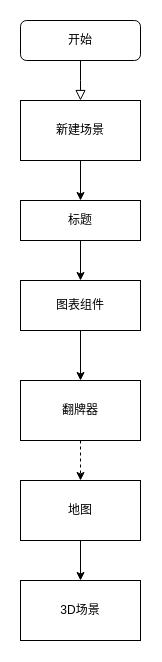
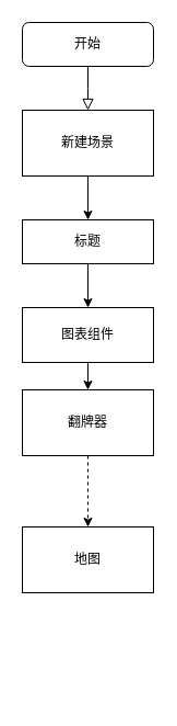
  <mxCell id="0" />
  <mxCell id="1" parent="0" />
  <mxCell id="2" value="" style="rounded=0;html=1;jettySize=auto;orthogonalLoop=1;fontSize=11;endArrow=block;endFill=0;endSize=8;strokeWidth=1;shadow=0;labelBackgroundColor=none;edgeStyle=orthogonalEdgeStyle;" parent="1" source="3" edge="1"><mxGeometry relative="1" as="geometry"><mxPoint x="80" y="100" as="targetPoint" /></mxGeometry></mxCell>
  <mxCell id="3" value="开始" style="rounded=1;whiteSpace=wrap;html=1;fontSize=12;glass=0;strokeWidth=1;shadow=0;" parent="1" vertex="1"><mxGeometry x="20" y="20" width="120" height="40" as="geometry" /></mxCell>
  <mxCell id="4" value="" style="edgeStyle=none;rounded=0;orthogonalLoop=1;jettySize=auto;html=1;entryX=0.5;entryY=0;entryDx=0;entryDy=0;" edge="1" parent="1" source="5" target="14"><mxGeometry relative="1" as="geometry" /></mxCell>
  <mxCell id="5" value="新建场景" style="rounded=0;whiteSpace=wrap;html=1;" vertex="1" parent="1"><mxGeometry x="20" y="100" width="120" height="60" as="geometry" /></mxCell>
  <mxCell id="6" style="edgeStyle=none;rounded=0;orthogonalLoop=1;jettySize=auto;html=1;entryX=0.5;entryY=0;entryDx=0;entryDy=0;" edge="1" parent="1" source="7" target="9"><mxGeometry relative="1" as="geometry" /></mxCell>
  <mxCell id="7" value="图表组件" style="rounded=0;whiteSpace=wrap;html=1;" vertex="1" parent="1"><mxGeometry x="20" y="280" width="120" height="50" as="geometry" /></mxCell>
  <mxCell id="8" value="" style="edgeStyle=none;rounded=0;orthogonalLoop=1;jettySize=auto;html=1;dashed=1;" edge="1" parent="1" source="9" target="11"><mxGeometry relative="1" as="geometry" /></mxCell>
- <mxCell id="9" value="翻牌器" style="rounded=0;whiteSpace=wrap;html=1;" vertex="1" parent="1"><mxGeometry x="20" y="380" width="120" height="60" as="geometry" /></mxCell>
- <mxCell id="10" value="" style="edgeStyle=none;rounded=0;orthogonalLoop=1;jettySize=auto;html=1;" edge="1" parent="1" source="11" target="12"><mxGeometry relative="1" as="geometry" /></mxCell>
+ <mxCell id="9" value="翻牌器" style="rounded=0;whiteSpace=wrap;html=1;" vertex="1" parent="1"><mxGeometry x="20" y="355" width="120" height="60" as="geometry" /></mxCell>
  <mxCell id="11" value="地图" style="rounded=0;whiteSpace=wrap;html=1;" vertex="1" parent="1"><mxGeometry x="20" y="480" width="120" height="60" as="geometry" /></mxCell>
- <mxCell id="12" value="3D场景" style="rounded=0;whiteSpace=wrap;html=1;" vertex="1" parent="1"><mxGeometry x="20" y="580" width="120" height="60" as="geometry" /></mxCell>
  <mxCell id="13" value="" style="edgeStyle=none;rounded=0;orthogonalLoop=1;jettySize=auto;html=1;" edge="1" parent="1" source="14" target="7"><mxGeometry relative="1" as="geometry" /></mxCell>
  <mxCell id="14" value="标题" style="rounded=0;whiteSpace=wrap;html=1;" vertex="1" parent="1"><mxGeometry x="20" y="200" width="120" height="40" as="geometry" /></mxCell>
